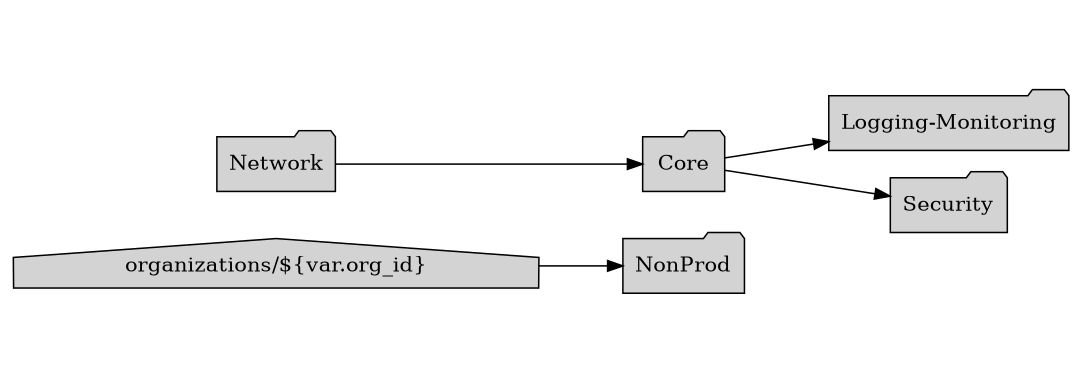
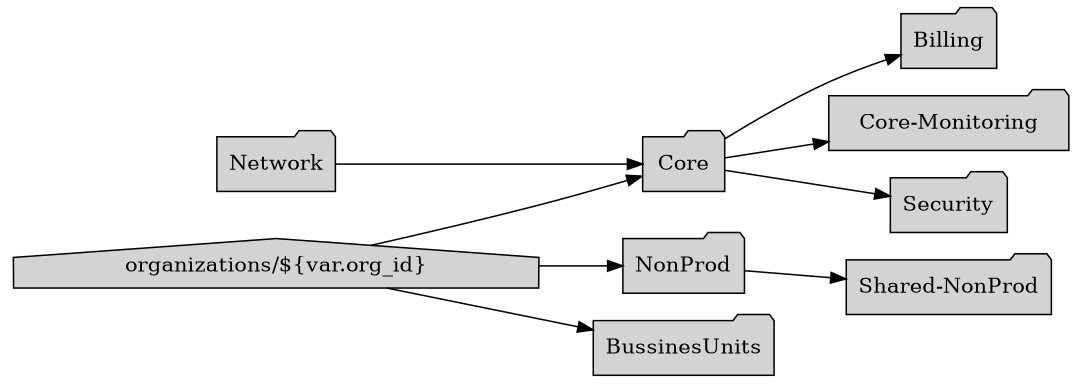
  digraph {
    rankdir=LR
    node [shape=folder style=filled]
    Core
-   "Logging-Monitoring"
+   Billing
+   "Logging-Monitoring" [label="Core-Monitoring"]
    Security
    Network
    n6 [label=NonProd]
+   "Shared-NonProd"
    "organizations/${var.org_id}" [shape=house]
+   BussinesUnits
+   Core -> Billing
    Core -> "Logging-Monitoring"
    Core -> Security
    Network -> Core
+   n6 -> "Shared-NonProd"
+   "organizations/${var.org_id}" -> Core
    "organizations/${var.org_id}" -> n6
+   "organizations/${var.org_id}" -> BussinesUnits
  }
